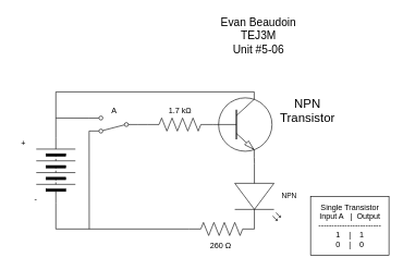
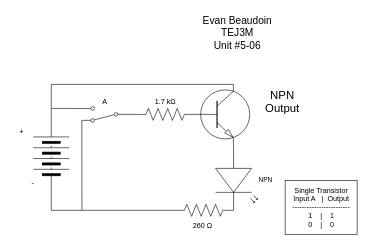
  <mxCell id="0" />
  <mxCell id="1" parent="0" />
  <mxCell id="2" style="html=1;exitX=1;exitY=0.5;exitDx=0;exitDy=0;endArrow=none;endFill=0;rounded=0;entryX=1;entryY=0.88;entryDx=0;entryDy=0;" parent="1" source="4" target="13" edge="1"><mxGeometry relative="1" as="geometry"><mxPoint x="125" y="180" as="targetPoint" /><Array as="points"><mxPoint x="85" y="180" /></Array></mxGeometry></mxCell>
  <mxCell id="3" style="edgeStyle=none;rounded=0;html=1;exitX=0;exitY=0.5;exitDx=0;exitDy=0;endArrow=none;endFill=0;entryX=0;entryY=0.5;entryDx=0;entryDy=0;entryPerimeter=0;" parent="1" source="4" target="19" edge="1"><mxGeometry relative="1" as="geometry"><mxPoint x="215" y="340" as="targetPoint" /><mxPoint x="87" y="310" as="sourcePoint" /><Array as="points"><mxPoint x="85" y="350" /></Array></mxGeometry></mxCell>
  <mxCell id="4" value="" style="pointerEvents=1;verticalLabelPosition=bottom;shadow=0;dashed=0;align=center;html=1;verticalAlign=top;shape=mxgraph.electrical.miscellaneous.batteryStack;rotation=-90;" parent="1" vertex="1"><mxGeometry x="35" y="230" width="100" height="60" as="geometry" /></mxCell>
  <mxCell id="5" value="+" style="text;html=1;align=center;verticalAlign=middle;resizable=0;points=[];autosize=1;strokeColor=none;fillColor=none;" parent="1" vertex="1"><mxGeometry x="20" y="204" width="30" height="30" as="geometry" /></mxCell>
  <mxCell id="6" value="-" style="text;html=1;align=center;verticalAlign=middle;resizable=0;points=[];autosize=1;strokeColor=none;fillColor=none;" parent="1" vertex="1"><mxGeometry x="39" y="290" width="30" height="30" as="geometry" /></mxCell>
  <mxCell id="7" value="" style="verticalLabelPosition=bottom;shadow=0;dashed=0;align=center;html=1;verticalAlign=top;shape=mxgraph.electrical.opto_electronics.led_2;pointerEvents=1;fontFamily=Helvetica;fontSize=11;fontColor=default;rotation=90;" parent="1" vertex="1"><mxGeometry x="344" y="265" width="100" height="70" as="geometry" /></mxCell>
  <mxCell id="8" value="NPN" style="text;html=1;align=center;verticalAlign=middle;resizable=0;points=[];autosize=1;strokeColor=none;fillColor=none;fontSize=11;fontFamily=Helvetica;fontColor=default;" parent="1" vertex="1"><mxGeometry x="417" y="285" width="50" height="30" as="geometry" /></mxCell>
  <mxCell id="9" value="Evan Beaudoin&lt;br style=&quot;font-size: 17px;&quot;&gt;TEJ3M&lt;br&gt;Unit #5-06" style="text;html=1;align=center;verticalAlign=middle;resizable=0;points=[];autosize=1;strokeColor=none;fillColor=none;fontSize=17;fontFamily=Helvetica;fontColor=default;" parent="1" vertex="1"><mxGeometry x="325" y="20" width="140" height="70" as="geometry" /></mxCell>
  <mxCell id="10" value="1.7 kΩ" style="text;html=1;align=center;verticalAlign=middle;resizable=0;points=[];autosize=1;strokeColor=none;fillColor=none;" parent="1" vertex="1"><mxGeometry x="245" y="154" width="60" height="30" as="geometry" /></mxCell>
  <mxCell id="11" style="edgeStyle=none;rounded=0;html=1;exitX=0;exitY=0.5;exitDx=0;exitDy=0;entryX=0;entryY=0.5;entryDx=0;entryDy=0;entryPerimeter=0;endArrow=none;endFill=0;" parent="1" source="13" target="15" edge="1"><mxGeometry relative="1" as="geometry" /></mxCell>
  <mxCell id="12" style="edgeStyle=none;rounded=0;html=1;exitX=1;exitY=0.12;exitDx=0;exitDy=0;endArrow=none;endFill=0;" parent="1" source="13" edge="1"><mxGeometry relative="1" as="geometry"><mxPoint x="136.143" y="350" as="targetPoint" /></mxGeometry></mxCell>
  <mxCell id="13" value="" style="shape=mxgraph.electrical.electro-mechanical.twoWaySwitch;aspect=fixed;elSwitchState=2;rotation=-180;" parent="1" vertex="1"><mxGeometry x="136" y="177" width="75" height="26" as="geometry" /></mxCell>
  <mxCell id="14" value="Single Transistor&lt;br&gt;Input A&amp;nbsp; &amp;nbsp;|&amp;nbsp; Output&lt;br&gt;------------------------&lt;br&gt;1&amp;nbsp; &amp;nbsp; |&amp;nbsp; &amp;nbsp; 1&lt;br&gt;0&amp;nbsp; &amp;nbsp; |&amp;nbsp; &amp;nbsp; 0&lt;br&gt;" style="text;html=1;align=center;verticalAlign=middle;resizable=0;points=[];autosize=1;strokeColor=default;fillColor=none;" parent="1" vertex="1"><mxGeometry x="475" y="300" width="120" height="90" as="geometry" /></mxCell>
  <mxCell id="15" value="" style="pointerEvents=1;verticalLabelPosition=bottom;shadow=0;dashed=0;align=center;html=1;verticalAlign=top;shape=mxgraph.electrical.resistors.resistor_2;fontFamily=Helvetica;fontSize=11;fontColor=default;rotation=0;" parent="1" vertex="1"><mxGeometry x="225" y="180" width="100" height="20" as="geometry" /></mxCell>
  <mxCell id="16" style="edgeStyle=none;rounded=0;html=1;exitX=0.7;exitY=1;exitDx=0;exitDy=0;exitPerimeter=0;entryX=0;entryY=0.57;entryDx=0;entryDy=0;entryPerimeter=0;endArrow=none;endFill=0;" parent="1" source="18" target="7" edge="1"><mxGeometry relative="1" as="geometry" /></mxCell>
  <mxCell id="17" style="edgeStyle=none;rounded=0;html=1;exitX=0.7;exitY=0;exitDx=0;exitDy=0;exitPerimeter=0;endArrow=none;endFill=0;" parent="1" source="18" edge="1"><mxGeometry relative="1" as="geometry"><mxPoint x="85" y="180" as="targetPoint" /><Array as="points"><mxPoint x="85" y="140" /></Array></mxGeometry></mxCell>
  <mxCell id="18" value="" style="verticalLabelPosition=bottom;shadow=0;dashed=0;align=center;html=1;verticalAlign=top;shape=mxgraph.electrical.transistors.npn_transistor_1;" parent="1" vertex="1"><mxGeometry x="323" y="140" width="95" height="100" as="geometry" /></mxCell>
  <mxCell id="19" value="" style="pointerEvents=1;verticalLabelPosition=bottom;shadow=0;dashed=0;align=center;html=1;verticalAlign=top;shape=mxgraph.electrical.resistors.resistor_2;fontFamily=Helvetica;fontSize=11;fontColor=default;rotation=0;" parent="1" vertex="1"><mxGeometry x="289" y="340" width="100" height="20" as="geometry" /></mxCell>
  <mxCell id="20" value="260 Ω" style="text;html=1;align=center;verticalAlign=middle;resizable=0;points=[];autosize=1;strokeColor=none;fillColor=none;" parent="1" vertex="1"><mxGeometry x="307" y="361" width="60" height="30" as="geometry" /></mxCell>
- <mxCell id="21" value="&lt;font style=&quot;font-size: 19px;&quot;&gt;NPN&lt;br&gt;Transistor&lt;/font&gt;" style="text;html=1;align=center;verticalAlign=middle;resizable=0;points=[];autosize=1;strokeColor=none;fillColor=none;" parent="1" vertex="1"><mxGeometry x="415" y="139" width="110" height="60" as="geometry" /></mxCell>
+ <mxCell id="21" value="&lt;font style=&quot;font-size: 19px;&quot;&gt;NPN&lt;br&gt;Output&lt;/font&gt;" style="text;html=1;align=center;verticalAlign=middle;resizable=0;points=[];autosize=1;strokeColor=none;fillColor=none;" parent="1" vertex="1"><mxGeometry x="415" y="139" width="110" height="60" as="geometry" /></mxCell>
  <mxCell id="22" value="A" style="text;html=1;align=center;verticalAlign=middle;resizable=0;points=[];autosize=1;strokeColor=none;fillColor=none;" vertex="1" parent="1"><mxGeometry x="158.5" y="154" width="30" height="30" as="geometry" /></mxCell>
